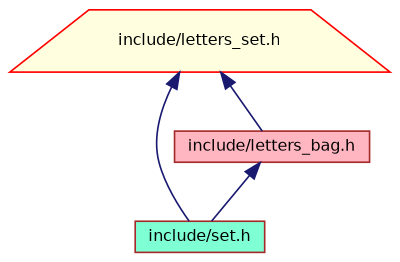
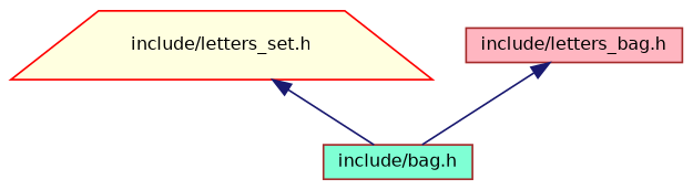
  digraph {
    node [color=brown fontname=Helvetica fontsize=10 shape=box style=filled]
    edge [color=midnightblue dir=back fontname=Helvetica fontsize=10 labelfontname=Helvetica labelfontsize=10 style=solid]
    n1 [color=red fillcolor=lightyellow fontcolor=black height=0.2 label="include/letters_set.h" shape=trapezium width=0.4]
-   n2 [fillcolor=aquamarine height=0.2 label="include/set.h" width=0.4]
+   n2 [fillcolor=aquamarine height=0.2 label="include/bag.h" width=0.4]
    n3 [fillcolor=lightpink height=0.2 label="include/letters_bag.h" width=0.4]
    n1 -> n2
-   n1 -> n3
    n3 -> n2
  }
